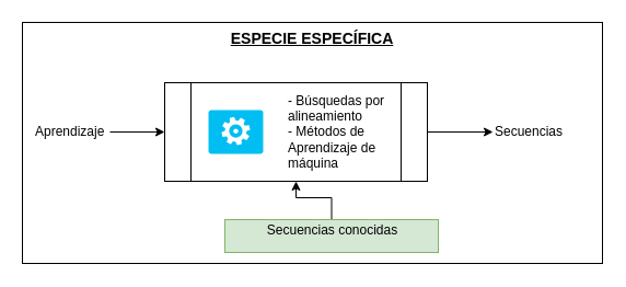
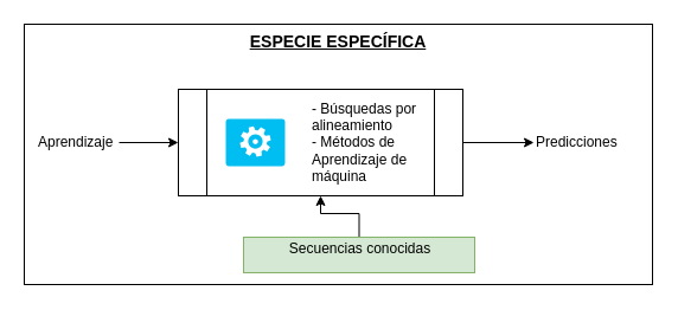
  <mxCell id="0" />
  <mxCell id="1" parent="0" />
  <mxCell id="2" value="ESPECIE ESPECÍFICA" style="rounded=0;whiteSpace=wrap;html=1;align=center;labelPosition=center;verticalLabelPosition=middle;verticalAlign=top;fontStyle=5;fontSize=14;" vertex="1" parent="1"><mxGeometry x="20" y="20" width="530" height="220" as="geometry" /></mxCell>
  <mxCell id="3" style="edgeStyle=orthogonalEdgeStyle;rounded=0;orthogonalLoop=1;jettySize=auto;html=1;entryX=0.5;entryY=1;entryDx=0;entryDy=0;" edge="1" parent="1" source="4" target="8"><mxGeometry relative="1" as="geometry" /></mxCell>
  <mxCell id="4" value="Secuencias conocidas" style="text;html=1;resizable=0;points=[];autosize=1;align=center;verticalAlign=top;spacingTop=-4;fillColor=#d5e8d4;strokeColor=#82b366;" vertex="1" parent="1"><mxGeometry x="205" y="200" width="195" height="30" as="geometry" /></mxCell>
  <mxCell id="5" style="edgeStyle=orthogonalEdgeStyle;rounded=0;orthogonalLoop=1;jettySize=auto;html=1;entryX=0;entryY=0.5;entryDx=0;entryDy=0;" edge="1" parent="1" source="6" target="8"><mxGeometry relative="1" as="geometry" /></mxCell>
  <mxCell id="6" value="Aprendizaje" style="text;html=1;resizable=0;points=[];autosize=1;align=left;verticalAlign=top;spacingTop=-4;" vertex="1" parent="1"><mxGeometry x="30" y="110" width="70" height="20" as="geometry" /></mxCell>
  <mxCell id="7" value="" style="group" vertex="1" connectable="0" parent="1"><mxGeometry x="150" y="75" width="240" height="90" as="geometry" /></mxCell>
  <mxCell id="8" value="&lt;span&gt;- Búsquedas por alineamiento&lt;/span&gt;&lt;br&gt;&lt;span&gt;- Métodos de Aprendizaje de máquina&lt;/span&gt;" style="shape=process;whiteSpace=wrap;html=1;backgroundOutline=1;align=left;spacingLeft=87;" vertex="1" parent="7"><mxGeometry width="240" height="90" as="geometry" /></mxCell>
  <mxCell id="9" value="" style="verticalLabelPosition=bottom;html=1;verticalAlign=top;align=center;strokeColor=none;fillColor=#00BEF2;shape=mxgraph.azure.worker_role;" vertex="1" parent="7"><mxGeometry x="40" y="25" width="50" height="40" as="geometry" /></mxCell>
- <mxCell id="10" value="Secuencias" style="text;html=1;resizable=0;points=[];autosize=1;align=left;verticalAlign=top;spacingTop=-4;" vertex="1" parent="1"><mxGeometry x="450" y="110" width="80" height="20" as="geometry" /></mxCell>
+ <mxCell id="10" value="Predicciones" style="text;html=1;resizable=0;points=[];autosize=1;align=left;verticalAlign=top;spacingTop=-4;" vertex="1" parent="1"><mxGeometry x="450" y="110" width="80" height="20" as="geometry" /></mxCell>
  <mxCell id="11" style="edgeStyle=orthogonalEdgeStyle;rounded=0;orthogonalLoop=1;jettySize=auto;html=1;" edge="1" parent="1" source="8" target="10"><mxGeometry relative="1" as="geometry" /></mxCell>
